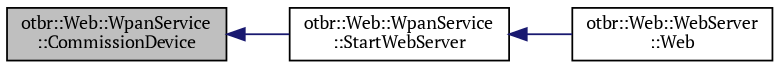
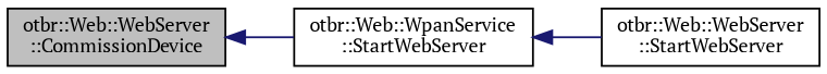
  digraph {
    fontname="PT Serif"
    rankdir=LR
    node [color=black fillcolor=white fontname="PT Serif" fontsize=10 shape=record style=filled]
    edge [color=midnightblue dir=back fontname="PT Serif" fontsize=10 labelfontname=Helvetica labelfontsize=10 style=solid]
-   n1 [fillcolor=grey75 fontcolor=black height=0.2 label="otbr::Web::WpanService\l::CommissionDevice" width=0.4]
+   n1 [fillcolor=grey75 fontcolor=black height=0.2 label="otbr::Web::WebServer\l::CommissionDevice" width=0.4]
    n2 [height=0.2 label="otbr::Web::WpanService\l::StartWebServer" width=0.4]
-   n3 [height=0.2 label="otbr::Web::WebServer\l::Web" width=0.4]
+   n3 [height=0.2 label="otbr::Web::WebServer\l::StartWebServer" width=0.4]
    n1 -> n2
    n2 -> n3
  }
